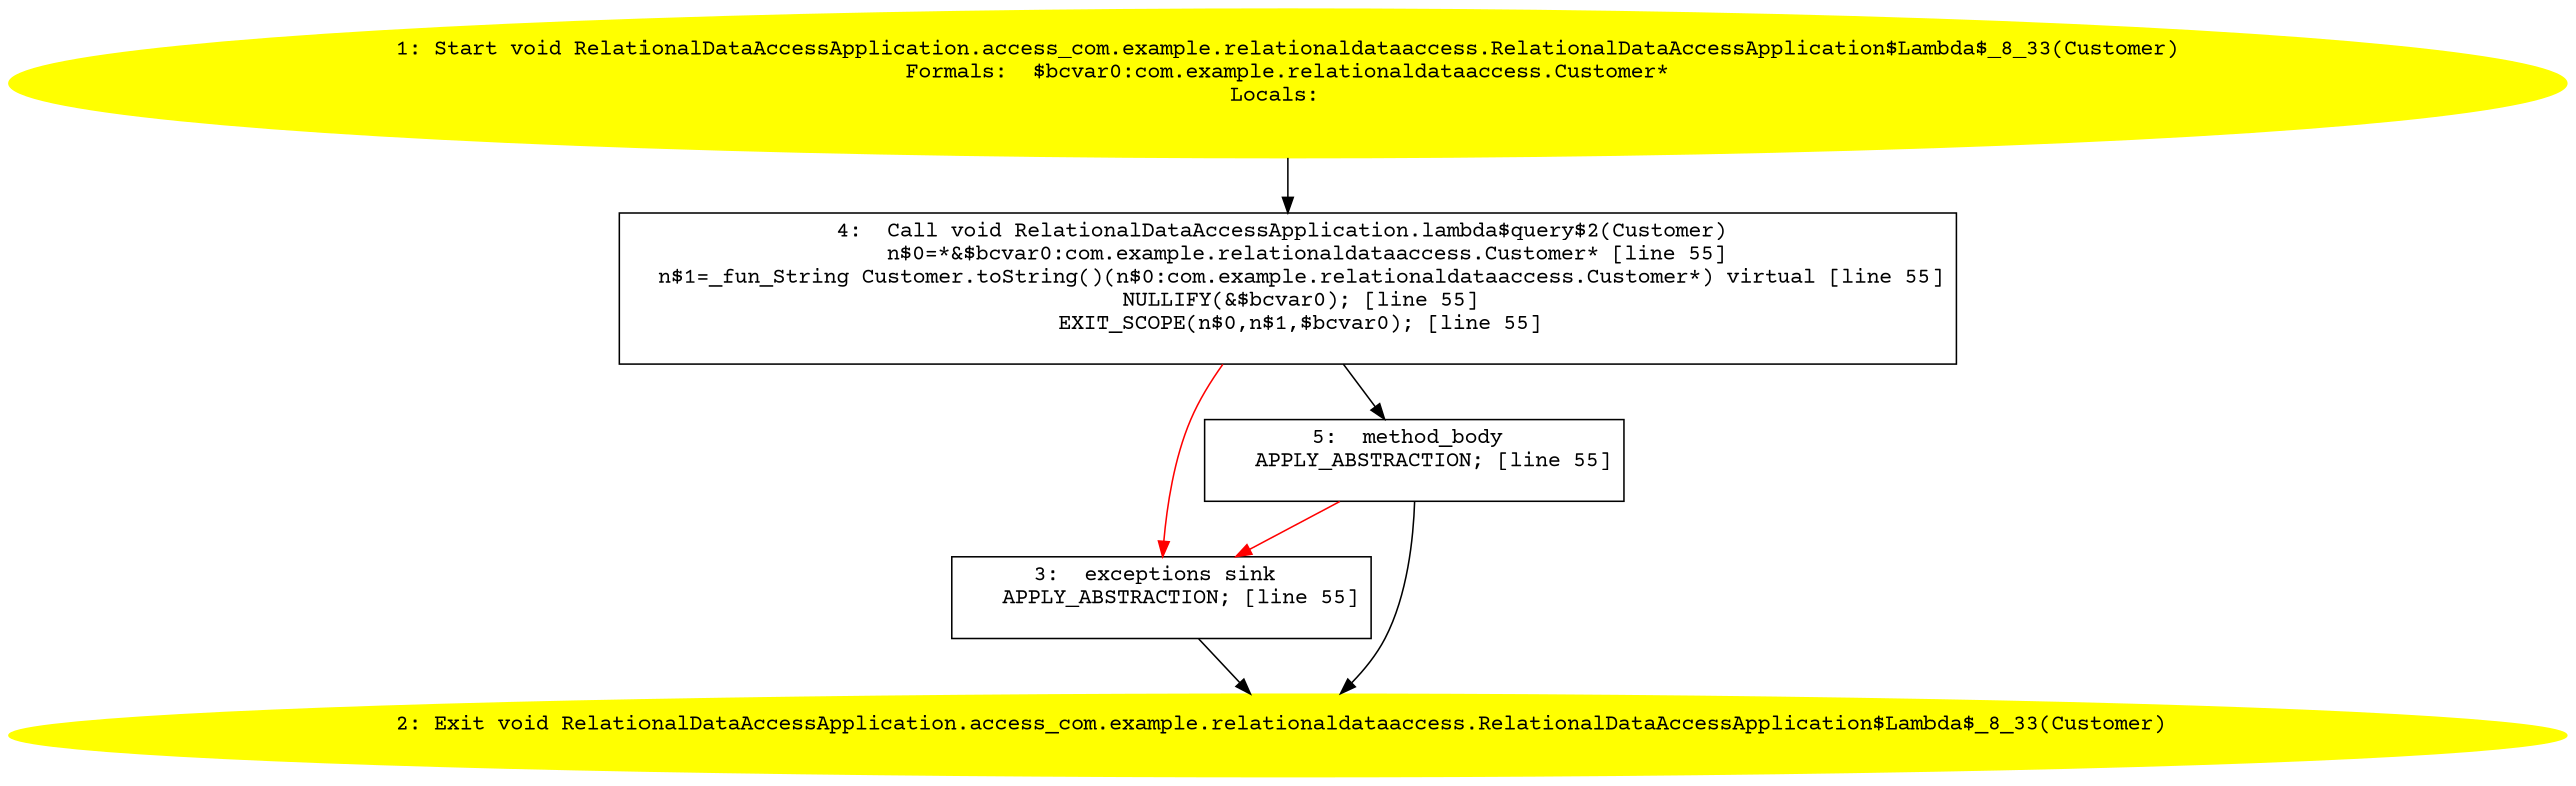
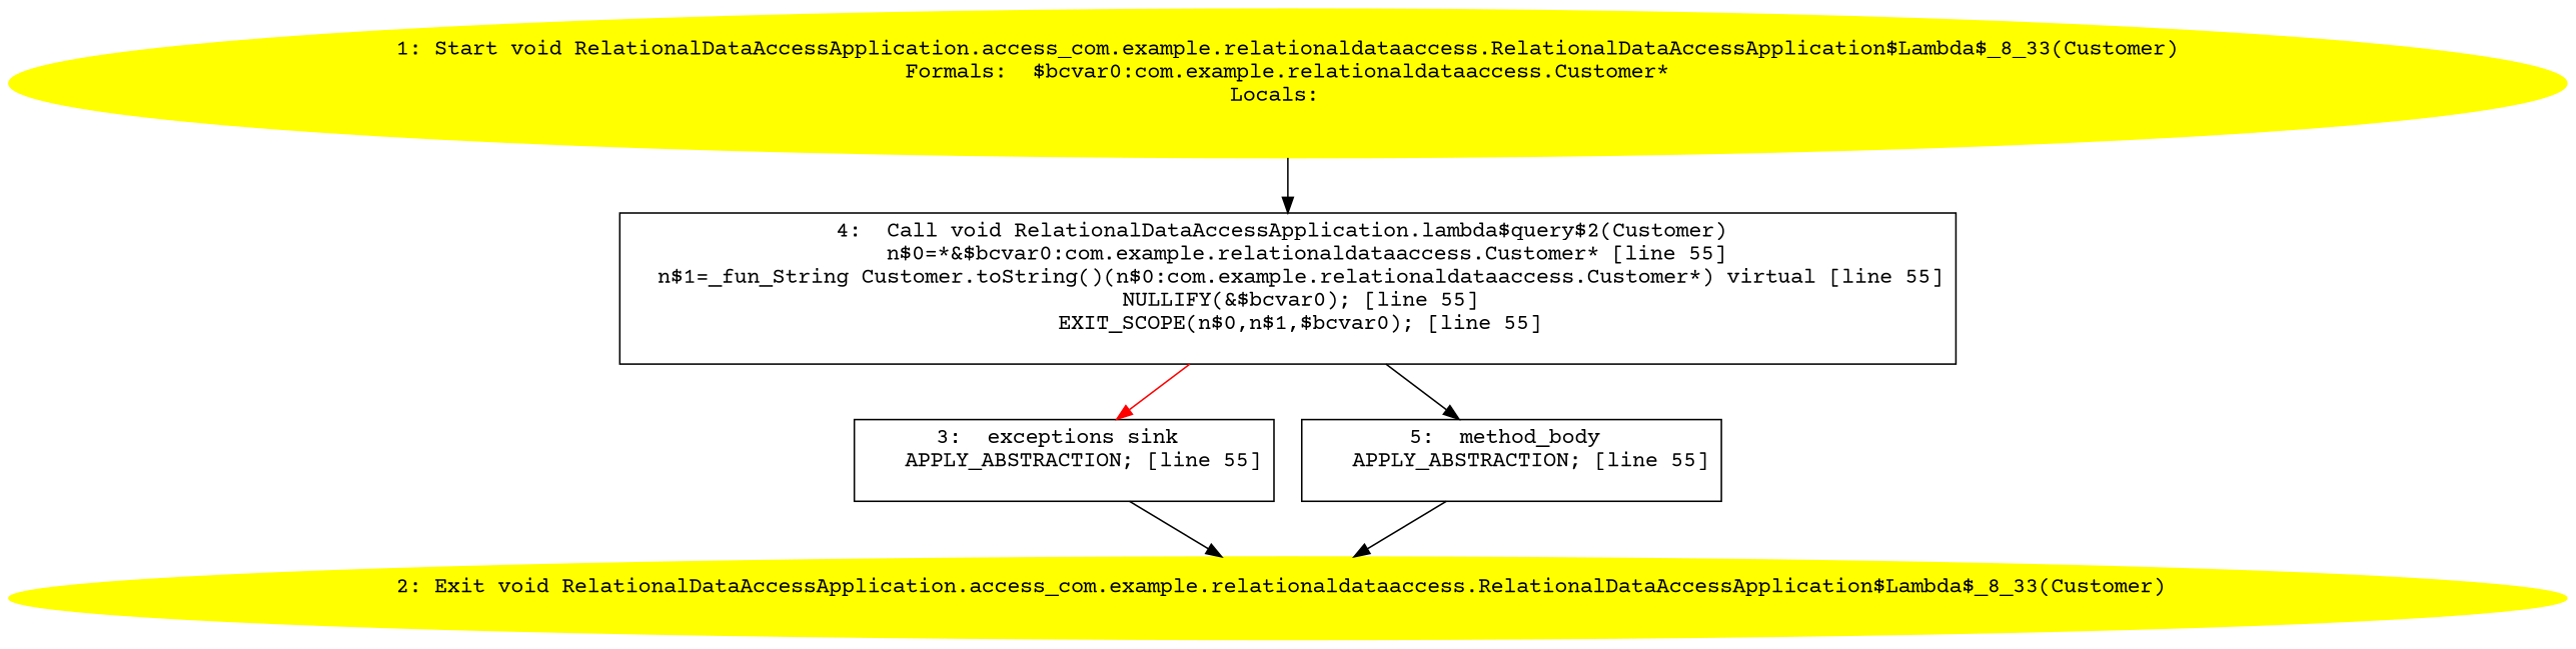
  digraph {
    fontname="Courier Prime"
    node [fontname="Courier Prime" shape=box]
    edge [fontname="Courier Prime"]
    n1 [color=yellow label="1: Start void RelationalDataAccessApplication.access_com.example.relationaldataaccess.RelationalDataAccessApplication$Lambda$_8_33(Customer)\nFormals:  $bcvar0:com.example.relationaldataaccess.Customer*\nLocals:  \n  " style=filled shape=""]
    n2 [label="4:  Call void RelationalDataAccessApplication.lambda$query$2(Customer) \n   n$0=*&$bcvar0:com.example.relationaldataaccess.Customer* [line 55]\n  n$1=_fun_String Customer.toString()(n$0:com.example.relationaldataaccess.Customer*) virtual [line 55]\n  NULLIFY(&$bcvar0); [line 55]\n  EXIT_SCOPE(n$0,n$1,$bcvar0); [line 55]\n "]
    n3 [label="3:  exceptions sink \n   APPLY_ABSTRACTION; [line 55]\n "]
    n4 [label="5:  method_body \n   APPLY_ABSTRACTION; [line 55]\n "]
    n5 [color=yellow label="2: Exit void RelationalDataAccessApplication.access_com.example.relationaldataaccess.RelationalDataAccessApplication$Lambda$_8_33(Customer) \n  " style=filled shape=""]
    n1 -> n2
    n2 -> n3 [color=red]
    n2 -> n4
    n3 -> n5
-   n4 -> n3 [color=red]
    n4 -> n5
  }
